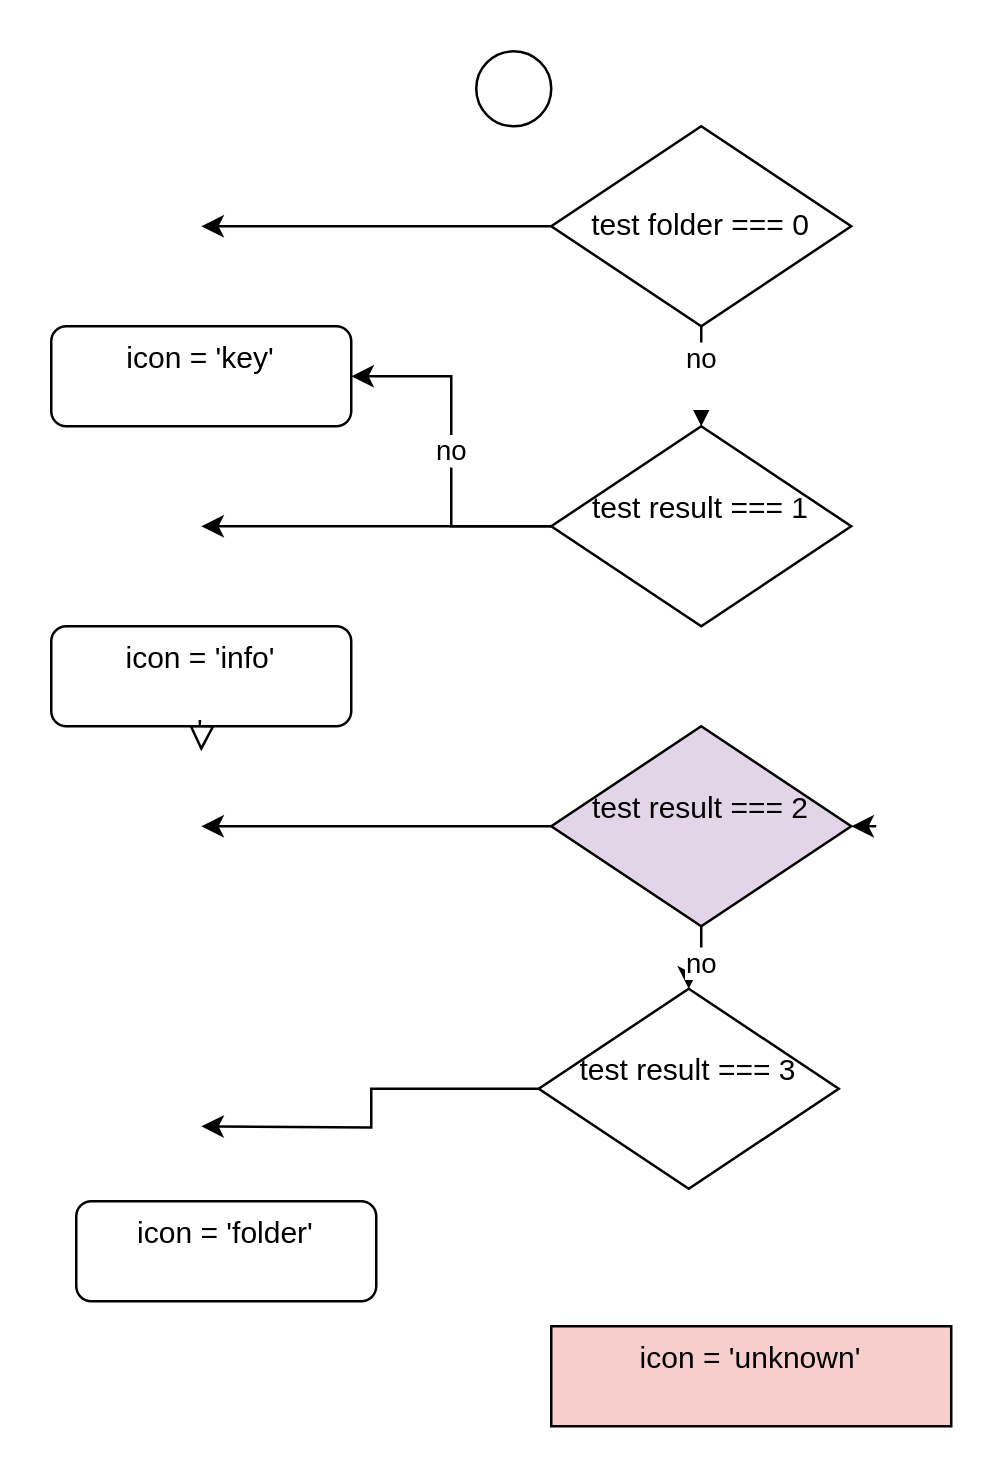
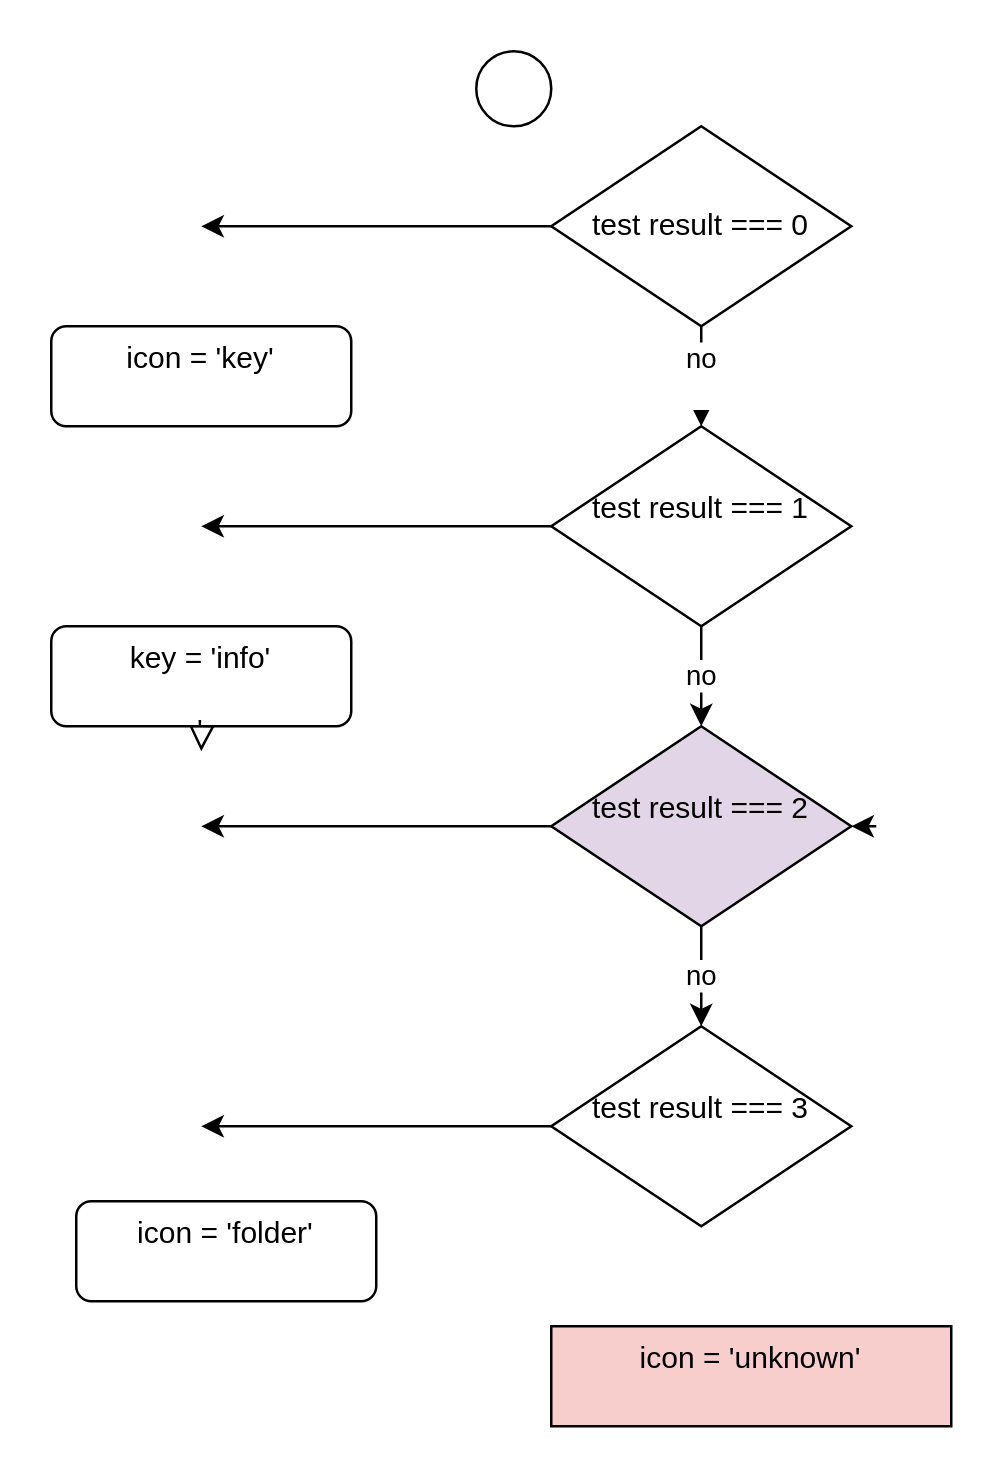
  <mxCell id="0" />
  <mxCell id="1" parent="0" />
  <mxCell id="2" value="Yes" style="rounded=0;html=1;jettySize=auto;orthogonalLoop=1;fontSize=11;endArrow=block;endFill=0;endSize=8;strokeWidth=1;shadow=0;labelBackgroundColor=none;edgeStyle=orthogonalEdgeStyle;" parent="1" edge="1"><mxGeometry y="20" relative="1" as="geometry"><mxPoint as="offset" /><mxPoint x="80" y="260" as="sourcePoint" /><mxPoint x="80" y="300" as="targetPoint" /></mxGeometry></mxCell>
  <mxCell id="3" value="icon = 'folder'&lt;div&gt;&lt;br/&gt;&lt;/div&gt;" style="rounded=1;whiteSpace=wrap;html=1;fontSize=12;glass=0;strokeWidth=1;shadow=0;" parent="1" vertex="1"><mxGeometry x="30" y="480" width="120" height="40" as="geometry" /></mxCell>
- <mxCell id="4" value="&lt;br&gt;&lt;br&gt;icon = 'info'&lt;br&gt;&lt;br&gt;'&lt;div&gt;&lt;br/&gt;&lt;/div&gt;" style="rounded=1;whiteSpace=wrap;html=1;fontSize=12;glass=0;strokeWidth=1;shadow=0;" vertex="1" parent="1"><mxGeometry x="20" y="250" width="120" height="40" as="geometry" /></mxCell>
+ <mxCell id="4" value="&lt;br&gt;&lt;br&gt;key = 'info'&lt;br&gt;&lt;br&gt;'&lt;div&gt;&lt;br/&gt;&lt;/div&gt;" style="rounded=1;whiteSpace=wrap;html=1;fontSize=12;glass=0;strokeWidth=1;shadow=0;" vertex="1" parent="1"><mxGeometry x="20" y="250" width="120" height="40" as="geometry" /></mxCell>
  <mxCell id="5" value="" style="ellipse;whiteSpace=wrap;html=1;aspect=fixed;" vertex="1" parent="1"><mxGeometry x="190" y="20" width="30" height="30" as="geometry" /></mxCell>
  <mxCell id="6" style="edgeStyle=orthogonalEdgeStyle;rounded=0;orthogonalLoop=1;jettySize=auto;html=1;exitX=0;exitY=0.5;exitDx=0;exitDy=0;" edge="1" parent="1" source="7"><mxGeometry relative="1" as="geometry"><mxPoint x="80" y="450" as="targetPoint" /></mxGeometry></mxCell>
- <mxCell id="7" value="test result === 3&lt;div&gt;&lt;br/&gt;&lt;/div&gt;" style="rhombus;whiteSpace=wrap;html=1;" vertex="1" parent="1"><mxGeometry x="215" y="395" width="120" height="80" as="geometry" /></mxCell>
+ <mxCell id="7" value="test result === 3&lt;div&gt;&lt;br/&gt;&lt;/div&gt;" style="rhombus;whiteSpace=wrap;html=1;" vertex="1" parent="1"><mxGeometry x="220" y="410" width="120" height="80" as="geometry" /></mxCell>
  <mxCell id="8" style="edgeStyle=orthogonalEdgeStyle;rounded=0;orthogonalLoop=1;jettySize=auto;html=1;exitX=0;exitY=0.5;exitDx=0;exitDy=0;" edge="1" parent="1" source="11"><mxGeometry relative="1" as="geometry"><mxPoint x="80" y="330" as="targetPoint" /></mxGeometry></mxCell>
  <mxCell id="9" style="edgeStyle=orthogonalEdgeStyle;rounded=0;orthogonalLoop=1;jettySize=auto;html=1;" edge="1" parent="1"><mxGeometry relative="1" as="geometry"><mxPoint x="340" y="330" as="targetPoint" /><mxPoint x="350" y="330" as="sourcePoint" /></mxGeometry></mxCell>
  <mxCell id="10" value="no" style="edgeStyle=orthogonalEdgeStyle;rounded=0;orthogonalLoop=1;jettySize=auto;html=1;" edge="1" parent="1" source="11" target="7"><mxGeometry relative="1" as="geometry" /></mxCell>
  <mxCell id="11" value="test result === 2&lt;div&gt;&lt;br/&gt;&lt;/div&gt;" style="rhombus;whiteSpace=wrap;html=1;fillColor=#e1d5e7;" vertex="1" parent="1"><mxGeometry x="220" y="290" width="120" height="80" as="geometry" /></mxCell>
  <mxCell id="12" style="edgeStyle=orthogonalEdgeStyle;rounded=0;orthogonalLoop=1;jettySize=auto;html=1;exitX=0;exitY=0.5;exitDx=0;exitDy=0;" edge="1" parent="1" source="14"><mxGeometry relative="1" as="geometry"><mxPoint x="80" y="210" as="targetPoint" /></mxGeometry></mxCell>
- <mxCell id="13" value="no" style="edgeStyle=orthogonalEdgeStyle;rounded=0;orthogonalLoop=1;jettySize=auto;html=1;" edge="1" parent="1" source="14" target="18"><mxGeometry relative="1" as="geometry" /></mxCell>
+ <mxCell id="13" value="no" style="edgeStyle=orthogonalEdgeStyle;rounded=0;orthogonalLoop=1;jettySize=auto;html=1;" edge="1" parent="1" source="14" target="11"><mxGeometry relative="1" as="geometry" /></mxCell>
  <mxCell id="14" value="test result === 1&lt;div&gt;&lt;br/&gt;&lt;/div&gt;" style="rhombus;whiteSpace=wrap;html=1;" vertex="1" parent="1"><mxGeometry x="220" y="170" width="120" height="80" as="geometry" /></mxCell>
  <mxCell id="15" style="edgeStyle=orthogonalEdgeStyle;rounded=0;orthogonalLoop=1;jettySize=auto;html=1;exitX=0;exitY=0.5;exitDx=0;exitDy=0;" edge="1" parent="1" source="17"><mxGeometry relative="1" as="geometry"><mxPoint x="80" y="90" as="targetPoint" /></mxGeometry></mxCell>
  <mxCell id="16" value="no&lt;div&gt;&lt;br/&gt;&lt;/div&gt;" style="edgeStyle=orthogonalEdgeStyle;rounded=0;orthogonalLoop=1;jettySize=auto;html=1;" edge="1" parent="1" source="17" target="14"><mxGeometry relative="1" as="geometry" /></mxCell>
- <mxCell id="17" value="test folder === 0" style="rhombus;whiteSpace=wrap;html=1;" vertex="1" parent="1"><mxGeometry x="220" y="50" width="120" height="80" as="geometry" /></mxCell>
+ <mxCell id="17" value="test result === 0" style="rhombus;whiteSpace=wrap;html=1;" vertex="1" parent="1"><mxGeometry x="220" y="50" width="120" height="80" as="geometry" /></mxCell>
  <mxCell id="18" value="&lt;div&gt;icon = 'key'&lt;/div&gt;&lt;div&gt;&lt;br&gt;&lt;/div&gt;" style="rounded=1;whiteSpace=wrap;html=1;fontSize=12;glass=0;strokeWidth=1;shadow=0;" parent="1" vertex="1"><mxGeometry x="20" y="130" width="120" height="40" as="geometry" /></mxCell>
  <mxCell id="19" value="icon = 'unknown'&lt;div&gt;&lt;br/&gt;&lt;/div&gt;" style="whiteSpace=wrap;html=1;fillColor=#f8cecc;" vertex="1" parent="1"><mxGeometry x="220" y="530" width="160" height="40" as="geometry" /></mxCell>
